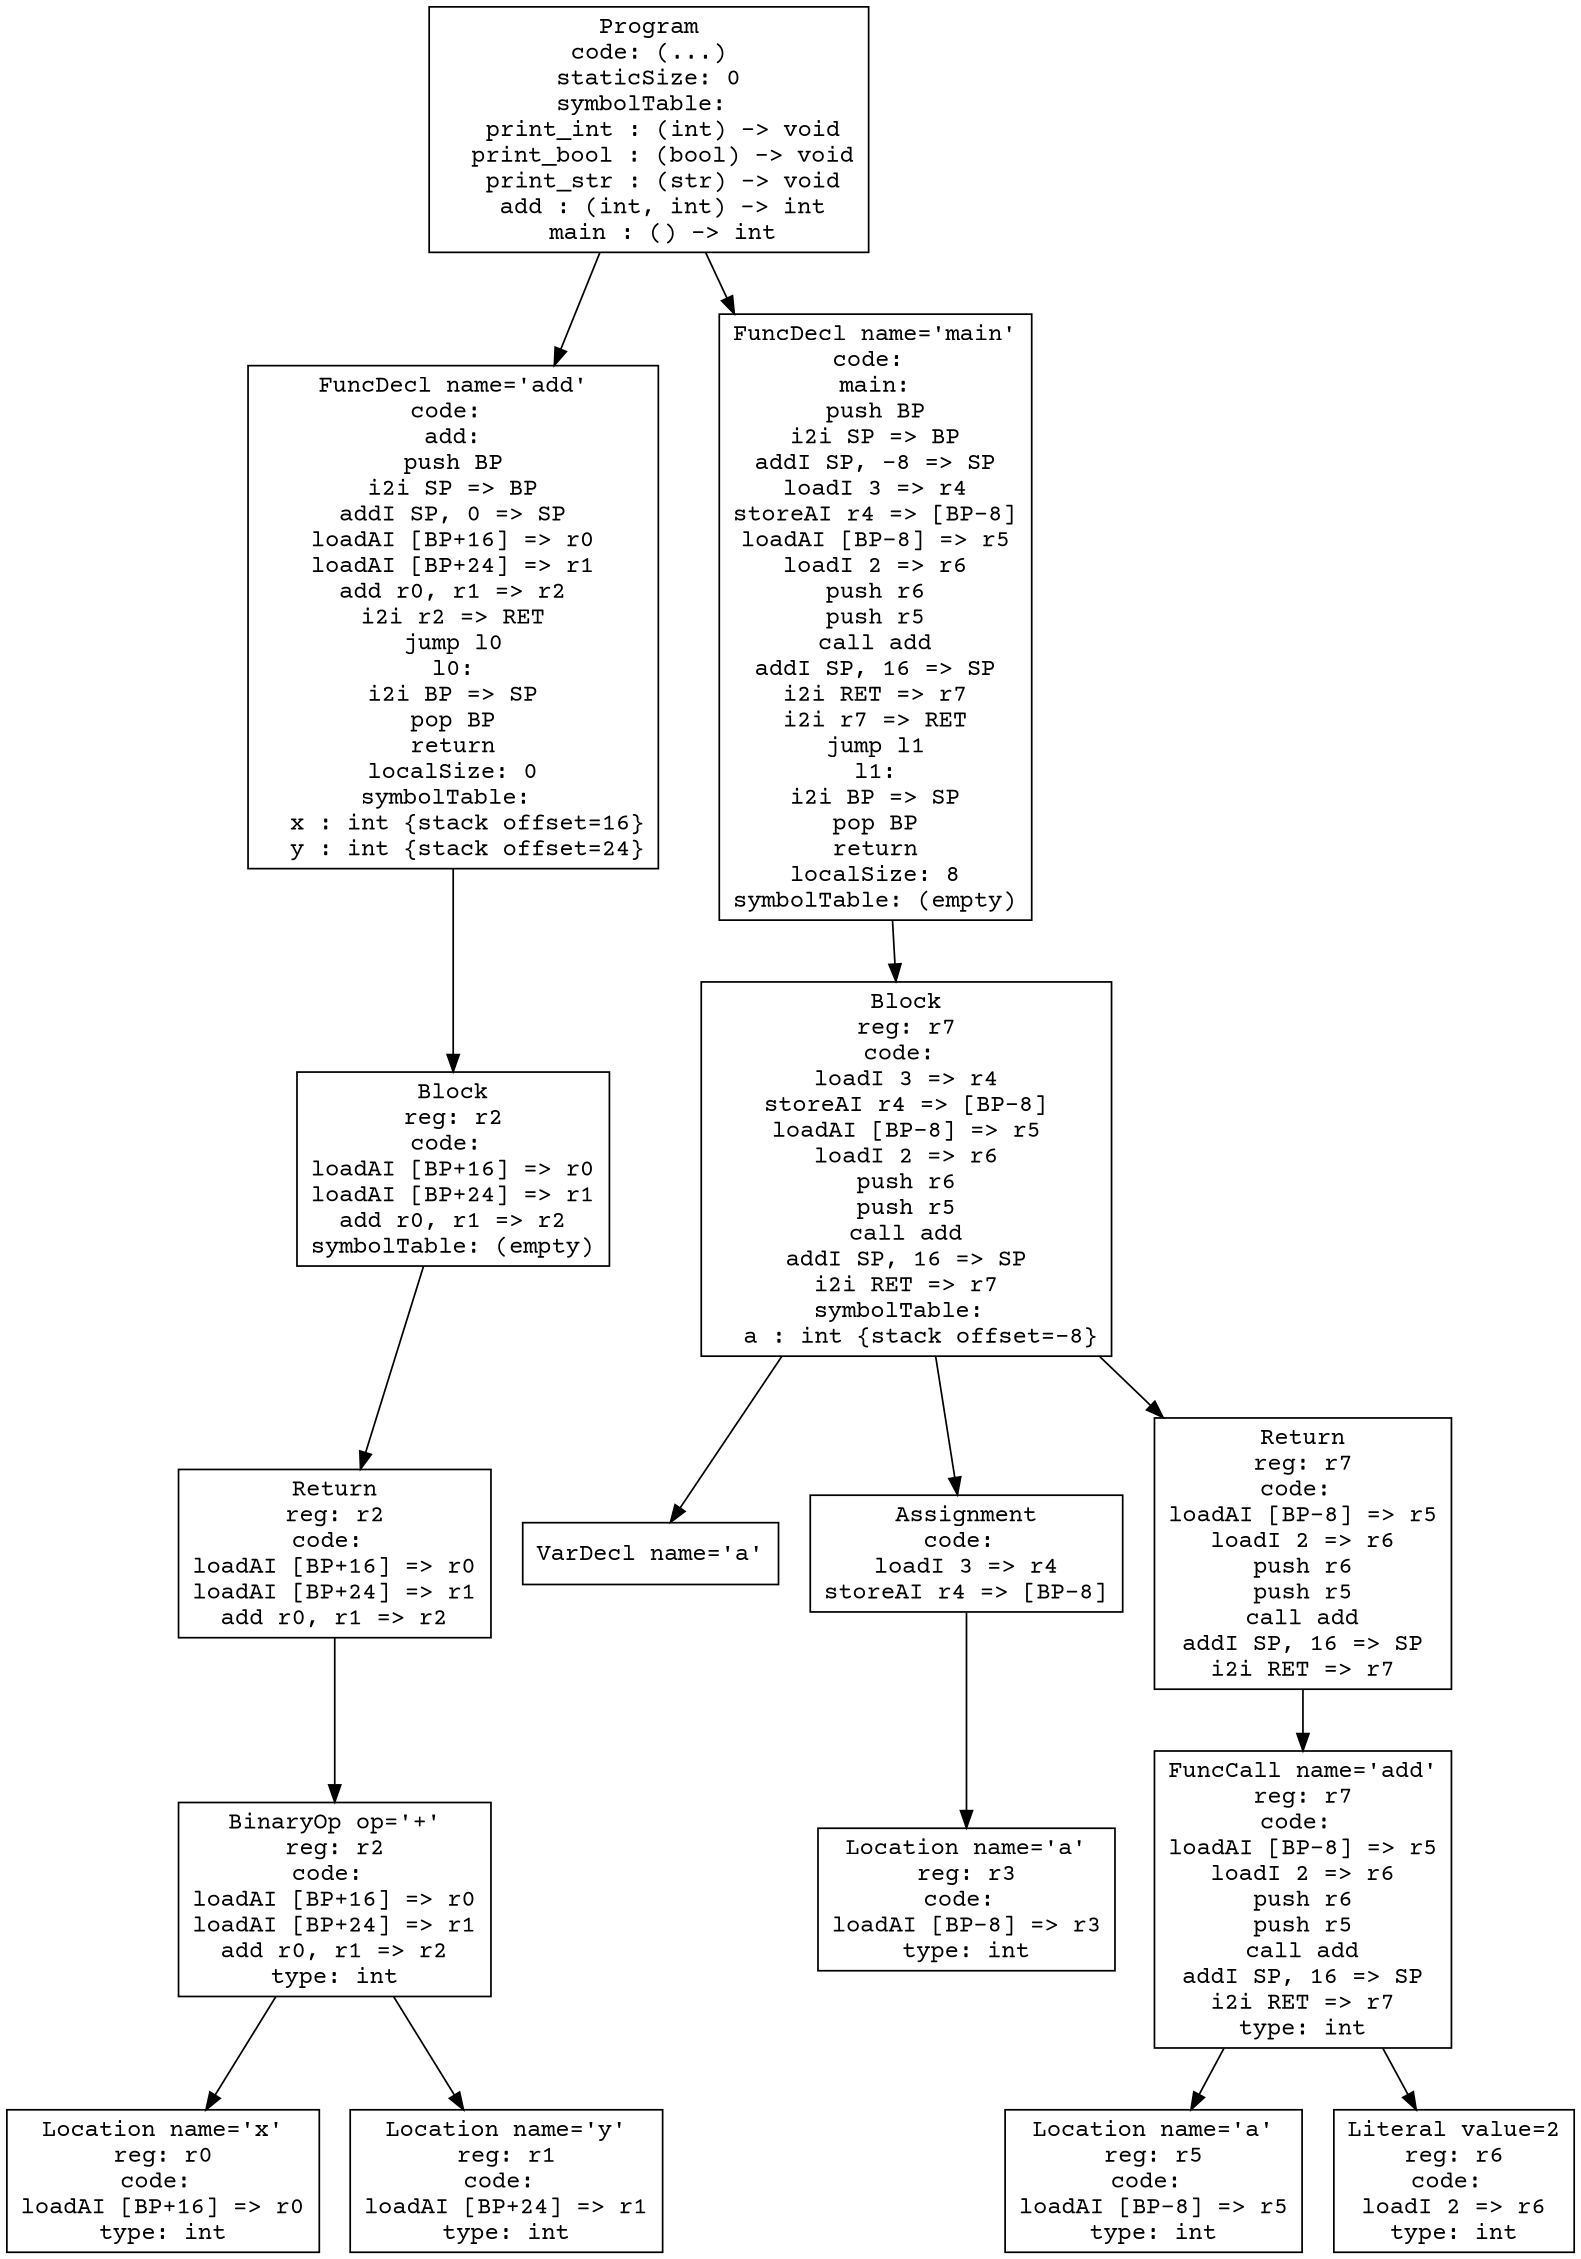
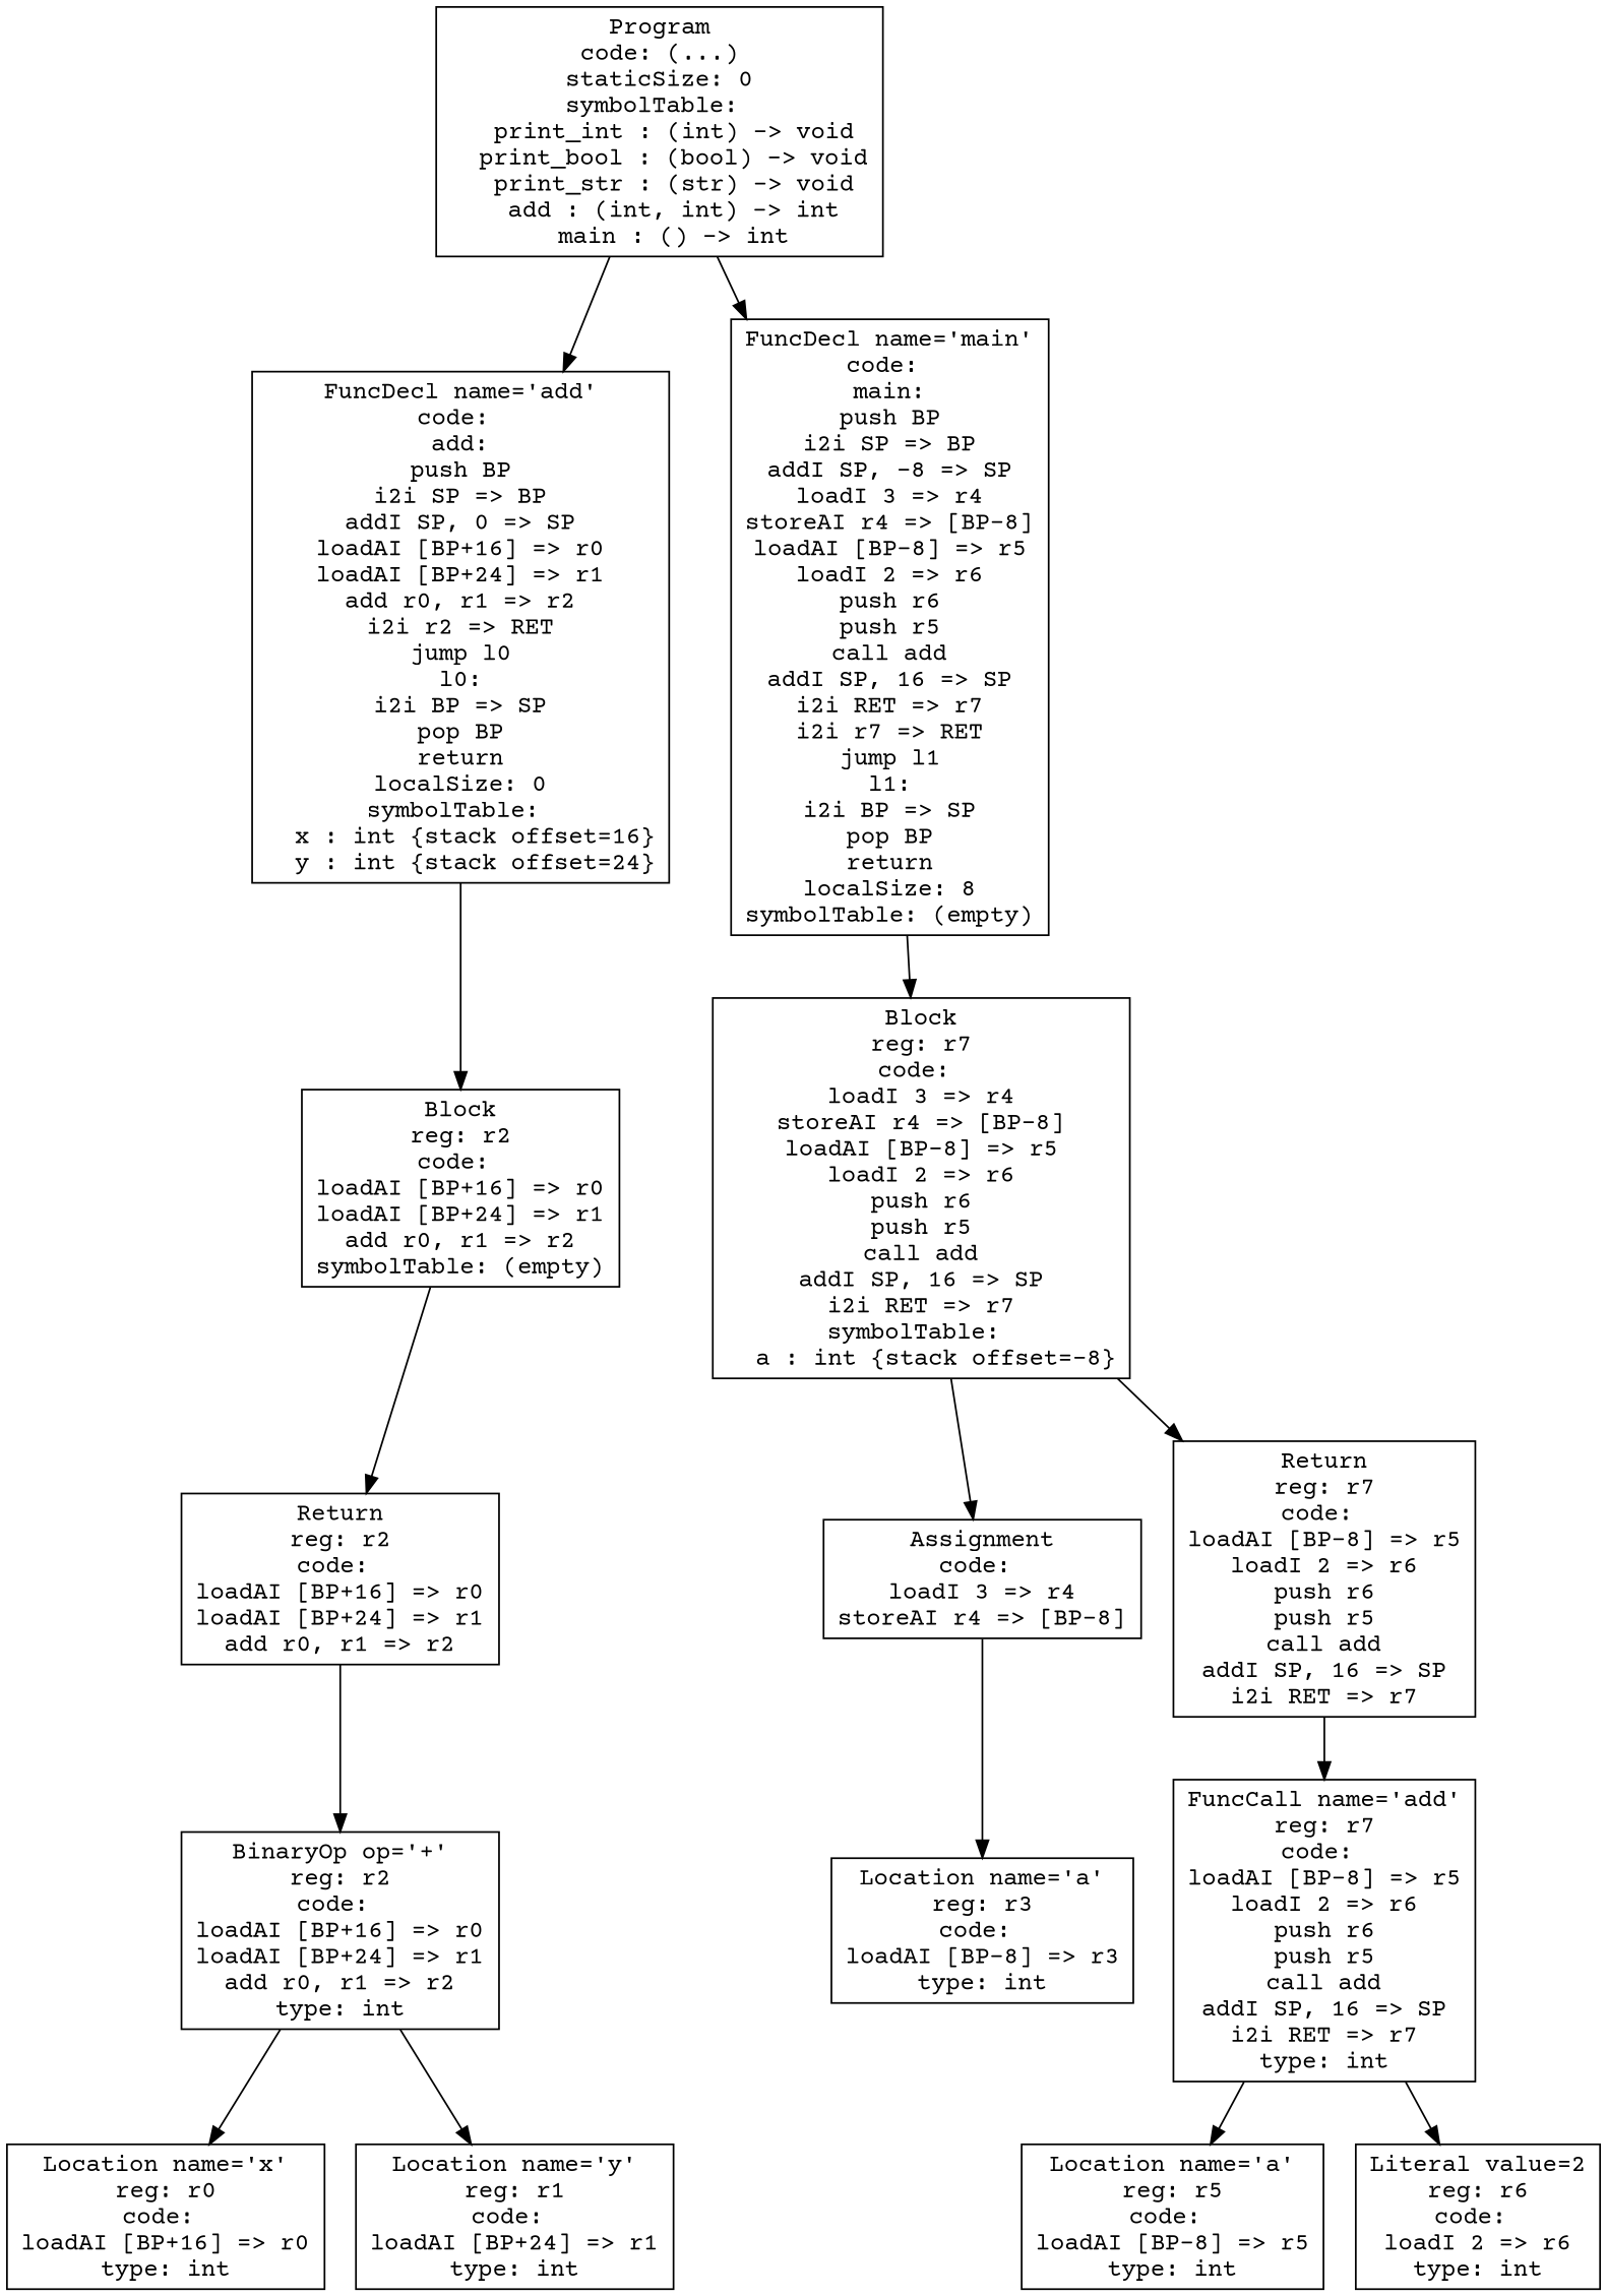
  digraph {
    fontname="Courier Prime"
    node [fontname="Courier Prime" shape=box]
    edge [fontname="Courier Prime"]
    n1 [label="Location name='x'\nreg: r0\ncode: \nloadAI [BP+16] => r0\ntype: int"]
    n2 [label="Location name='y'\nreg: r1\ncode: \nloadAI [BP+24] => r1\ntype: int"]
    n3 [label="BinaryOp op='+'\nreg: r2\ncode: \nloadAI [BP+16] => r0\nloadAI [BP+24] => r1\nadd r0, r1 => r2\ntype: int"]
    n4 [label="Return\nreg: r2\ncode: \nloadAI [BP+16] => r0\nloadAI [BP+24] => r1\nadd r0, r1 => r2"]
    n5 [label="Block\nreg: r2\ncode: \nloadAI [BP+16] => r0\nloadAI [BP+24] => r1\nadd r0, r1 => r2\nsymbolTable: (empty)"]
    n6 [label="FuncDecl name='add'\ncode: \nadd:\npush BP\ni2i SP => BP\naddI SP, 0 => SP\nloadAI [BP+16] => r0\nloadAI [BP+24] => r1\nadd r0, r1 => r2\ni2i r2 => RET\njump l0\nl0:\ni2i BP => SP\npop BP\nreturn\nlocalSize: 0\nsymbolTable: \n  x : int {stack offset=16}\n  y : int {stack offset=24}"]
-   n7 [label="VarDecl name='a'"]
    n8 [label="Location name='a'\nreg: r3\ncode: \nloadAI [BP-8] => r3\ntype: int"]
    n9 [label="Assignment\ncode: \nloadI 3 => r4\nstoreAI r4 => [BP-8]"]
    n10 [label="Location name='a'\nreg: r5\ncode: \nloadAI [BP-8] => r5\ntype: int"]
    n11 [label="Literal value=2\nreg: r6\ncode: \nloadI 2 => r6\ntype: int"]
    n12 [label="FuncCall name='add'\nreg: r7\ncode: \nloadAI [BP-8] => r5\nloadI 2 => r6\npush r6\npush r5\ncall add\naddI SP, 16 => SP\ni2i RET => r7\ntype: int"]
    n13 [label="Return\nreg: r7\ncode: \nloadAI [BP-8] => r5\nloadI 2 => r6\npush r6\npush r5\ncall add\naddI SP, 16 => SP\ni2i RET => r7"]
    n14 [label="Block\nreg: r7\ncode: \nloadI 3 => r4\nstoreAI r4 => [BP-8]\nloadAI [BP-8] => r5\nloadI 2 => r6\npush r6\npush r5\ncall add\naddI SP, 16 => SP\ni2i RET => r7\nsymbolTable: \n  a : int {stack offset=-8}"]
    n15 [label="FuncDecl name='main'\ncode: \nmain:\npush BP\ni2i SP => BP\naddI SP, -8 => SP\nloadI 3 => r4\nstoreAI r4 => [BP-8]\nloadAI [BP-8] => r5\nloadI 2 => r6\npush r6\npush r5\ncall add\naddI SP, 16 => SP\ni2i RET => r7\ni2i r7 => RET\njump l1\nl1:\ni2i BP => SP\npop BP\nreturn\nlocalSize: 8\nsymbolTable: (empty)"]
    n16 [label="Program\ncode: (...)\nstaticSize: 0\nsymbolTable: \n  print_int : (int) -> void\n  print_bool : (bool) -> void\n  print_str : (str) -> void\n  add : (int, int) -> int\n  main : () -> int"]
    n3 -> n1
    n3 -> n2
    n4 -> n3
    n5 -> n4
    n6 -> n5
    n9 -> n8
    n12 -> n10
    n12 -> n11
    n13 -> n12
-   n14 -> n7
    n14 -> n9
    n14 -> n13
    n15 -> n14
    n16 -> n6
    n16 -> n15
  }
